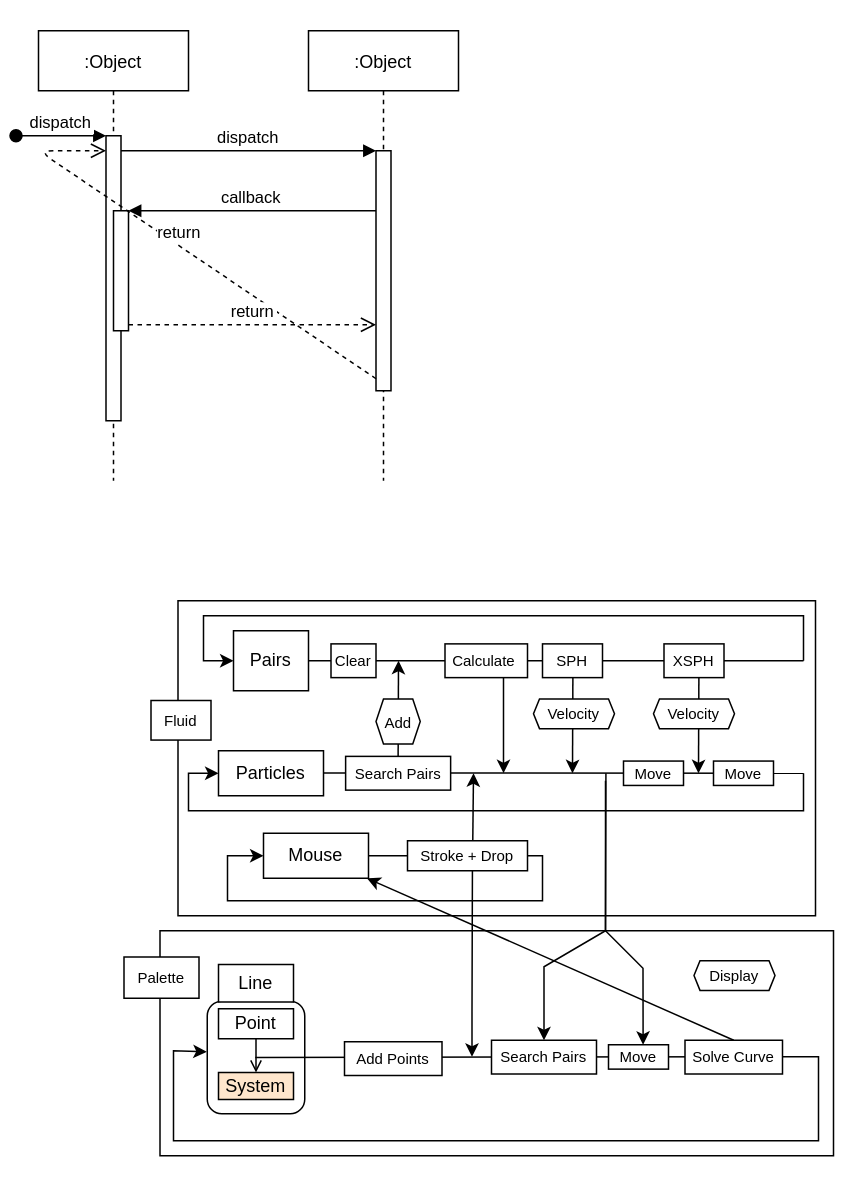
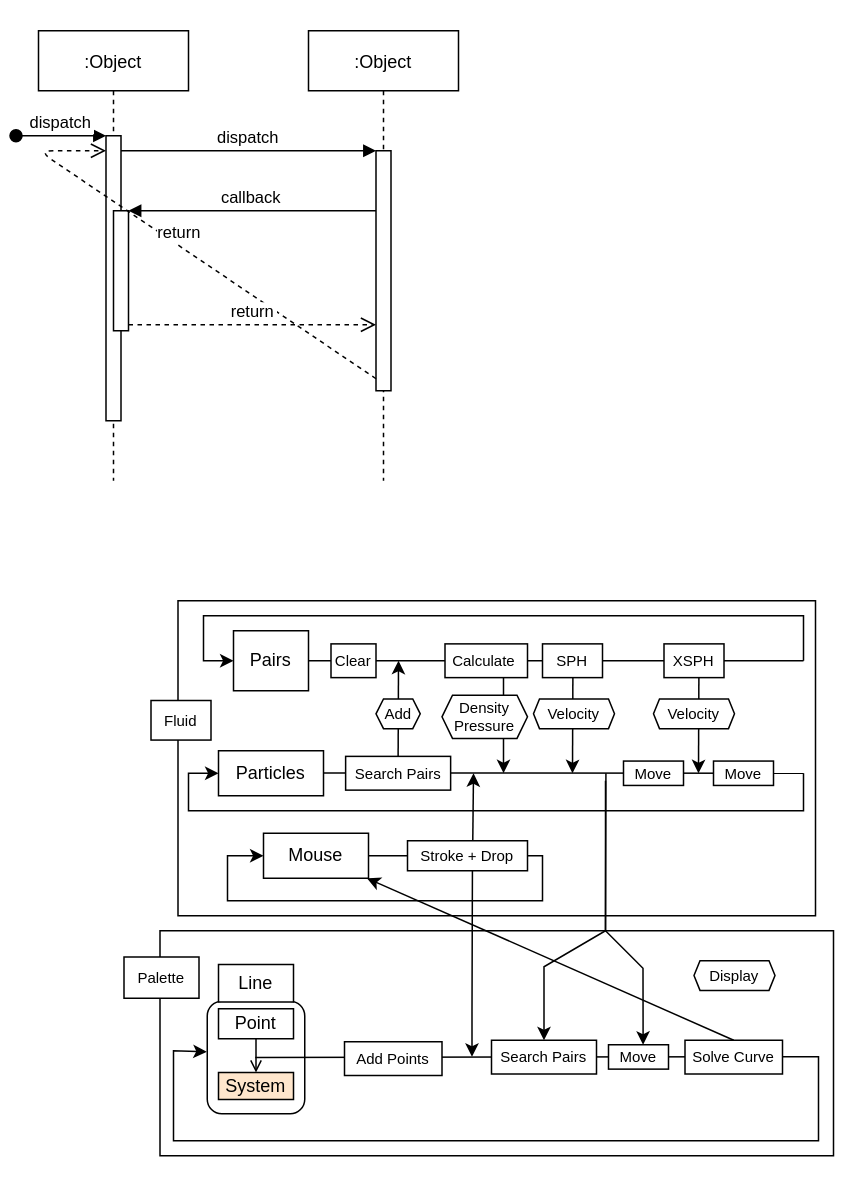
  <mxCell id="0" />
  <mxCell id="1" parent="0" />
  <mxCell id="2" value="" style="rounded=0;whiteSpace=wrap;html=1;fontSize=10;" vertex="1" parent="1"><mxGeometry x="101" y="620" width="449" height="150" as="geometry" /></mxCell>
  <mxCell id="3" value="" style="rounded=1;whiteSpace=wrap;html=1;fontSize=10;" vertex="1" parent="1"><mxGeometry x="132.5" y="667" width="65" height="75" as="geometry" /></mxCell>
  <mxCell id="4" value="" style="endArrow=classic;html=1;rounded=0;fontSize=10;entryX=-0.005;entryY=0.449;entryDx=0;entryDy=0;entryPerimeter=0;" edge="1" parent="1" target="3"><mxGeometry width="50" height="50" relative="1" as="geometry"><mxPoint x="164.5" y="704.43" as="sourcePoint" /><mxPoint x="100" y="630" as="targetPoint" /><Array as="points"><mxPoint x="540" y="704" /><mxPoint x="540" y="760" /><mxPoint x="110" y="760" /><mxPoint x="110" y="700" /></Array></mxGeometry></mxCell>
  <mxCell id="5" value="" style="rounded=0;whiteSpace=wrap;html=1;fontSize=10;" vertex="1" parent="1"><mxGeometry x="113" y="400" width="425" height="210" as="geometry" /></mxCell>
  <mxCell id="6" value=":Object" style="shape=umlLifeline;perimeter=lifelinePerimeter;container=1;collapsible=0;recursiveResize=0;rounded=0;shadow=0;strokeWidth=1;" parent="1" vertex="1"><mxGeometry x="20" y="20" width="100" height="300" as="geometry" /></mxCell>
  <mxCell id="7" value="" style="points=[];perimeter=orthogonalPerimeter;rounded=0;shadow=0;strokeWidth=1;" parent="6" vertex="1"><mxGeometry x="45" y="70" width="10" height="190" as="geometry" /></mxCell>
  <mxCell id="8" value="dispatch" style="verticalAlign=bottom;startArrow=oval;endArrow=block;startSize=8;shadow=0;strokeWidth=1;" parent="6" target="7" edge="1"><mxGeometry relative="1" as="geometry"><mxPoint x="-15" y="70" as="sourcePoint" /></mxGeometry></mxCell>
  <mxCell id="9" value="" style="points=[];perimeter=orthogonalPerimeter;rounded=0;shadow=0;strokeWidth=1;" parent="6" vertex="1"><mxGeometry x="50" y="120" width="10" height="80" as="geometry" /></mxCell>
  <mxCell id="10" value=":Object" style="shape=umlLifeline;perimeter=lifelinePerimeter;container=1;collapsible=0;recursiveResize=0;rounded=0;shadow=0;strokeWidth=1;" parent="1" vertex="1"><mxGeometry x="200" y="20" width="100" height="300" as="geometry" /></mxCell>
  <mxCell id="11" value="" style="points=[];perimeter=orthogonalPerimeter;rounded=0;shadow=0;strokeWidth=1;" parent="10" vertex="1"><mxGeometry x="45" y="80" width="10" height="160" as="geometry" /></mxCell>
  <mxCell id="12" value="return" style="verticalAlign=bottom;endArrow=open;dashed=1;endSize=8;exitX=0;exitY=0.95;shadow=0;strokeWidth=1;" parent="1" source="11" target="7" edge="1"><mxGeometry relative="1" as="geometry"><mxPoint x="175" y="176" as="targetPoint" /><Array as="points"><mxPoint x="20" y="100" /></Array></mxGeometry></mxCell>
  <mxCell id="13" value="dispatch" style="verticalAlign=bottom;endArrow=block;entryX=0;entryY=0;shadow=0;strokeWidth=1;" parent="1" source="7" target="11" edge="1"><mxGeometry relative="1" as="geometry"><mxPoint x="175" y="100" as="sourcePoint" /></mxGeometry></mxCell>
  <mxCell id="14" value="callback" style="verticalAlign=bottom;endArrow=block;entryX=1;entryY=0;shadow=0;strokeWidth=1;" parent="1" source="11" target="9" edge="1"><mxGeometry relative="1" as="geometry"><mxPoint x="140" y="140" as="sourcePoint" /></mxGeometry></mxCell>
  <mxCell id="15" value="return" style="verticalAlign=bottom;endArrow=open;dashed=1;endSize=8;exitX=1;exitY=0.95;shadow=0;strokeWidth=1;" parent="1" source="9" target="11" edge="1"><mxGeometry relative="1" as="geometry"><mxPoint x="140" y="197" as="targetPoint" /></mxGeometry></mxCell>
  <mxCell id="16" value="Pairs" style="rounded=0;whiteSpace=wrap;html=1;" vertex="1" parent="1"><mxGeometry x="150" y="420" width="50" height="40" as="geometry" /></mxCell>
  <mxCell id="17" value="Particles" style="rounded=0;whiteSpace=wrap;html=1;" vertex="1" parent="1"><mxGeometry x="140" y="500" width="70" height="30" as="geometry" /></mxCell>
  <mxCell id="18" value="" style="endArrow=none;html=1;rounded=0;exitX=1;exitY=0.5;exitDx=0;exitDy=0;" edge="1" parent="1" source="16"><mxGeometry width="50" height="50" relative="1" as="geometry"><mxPoint x="200" y="440" as="sourcePoint" /><mxPoint x="530" y="440" as="targetPoint" /></mxGeometry></mxCell>
  <mxCell id="19" value="" style="endArrow=none;html=1;rounded=0;exitX=1;exitY=0.5;exitDx=0;exitDy=0;" edge="1" parent="1"><mxGeometry width="50" height="50" relative="1" as="geometry"><mxPoint x="210" y="514.76" as="sourcePoint" /><mxPoint x="530" y="515" as="targetPoint" /></mxGeometry></mxCell>
  <mxCell id="20" value="&lt;font style=&quot;font-size: 10px;&quot;&gt;Search Pairs&lt;/font&gt;" style="rounded=0;whiteSpace=wrap;html=1;" vertex="1" parent="1"><mxGeometry x="224.75" y="503.75" width="70" height="22.5" as="geometry" /></mxCell>
  <mxCell id="21" value="" style="endArrow=classic;html=1;rounded=0;fontSize=10;exitX=0.5;exitY=0;exitDx=0;exitDy=0;" edge="1" parent="1" source="20"><mxGeometry width="50" height="50" relative="1" as="geometry"><mxPoint x="260" y="470" as="sourcePoint" /><mxPoint x="260" y="440" as="targetPoint" /></mxGeometry></mxCell>
  <mxCell id="22" value="&lt;span style=&quot;font-size: 10px;&quot;&gt;Clear&lt;/span&gt;" style="rounded=0;whiteSpace=wrap;html=1;" vertex="1" parent="1"><mxGeometry x="215" y="428.75" width="30" height="22.5" as="geometry" /></mxCell>
  <mxCell id="23" value="&lt;span style=&quot;font-size: 10px;&quot;&gt;Calculate&amp;nbsp;&lt;/span&gt;" style="rounded=0;whiteSpace=wrap;html=1;" vertex="1" parent="1"><mxGeometry x="291" y="428.75" width="55" height="22.5" as="geometry" /></mxCell>
  <mxCell id="24" value="" style="endArrow=classic;html=1;rounded=0;fontSize=10;exitX=0.709;exitY=1.004;exitDx=0;exitDy=0;exitPerimeter=0;" edge="1" parent="1" source="23"><mxGeometry width="50" height="50" relative="1" as="geometry"><mxPoint x="330.015" y="457.25" as="sourcePoint" /><mxPoint x="330" y="514.92" as="targetPoint" /></mxGeometry></mxCell>
  <mxCell id="25" value="&lt;span style=&quot;font-size: 10px;&quot;&gt;Move&lt;/span&gt;" style="rounded=0;whiteSpace=wrap;html=1;" vertex="1" parent="1"><mxGeometry x="410" y="506.88" width="40" height="16.25" as="geometry" /></mxCell>
  <mxCell id="26" value="" style="endArrow=classic;html=1;rounded=0;fontSize=10;exitX=0.75;exitY=1;exitDx=0;exitDy=0;" edge="1" parent="1"><mxGeometry width="50" height="50" relative="1" as="geometry"><mxPoint x="376.25" y="451.25" as="sourcePoint" /><mxPoint x="376" y="515" as="targetPoint" /></mxGeometry></mxCell>
  <mxCell id="27" value="&lt;span style=&quot;font-size: 10px;&quot;&gt;SPH&lt;/span&gt;" style="rounded=0;whiteSpace=wrap;html=1;" vertex="1" parent="1"><mxGeometry x="356" y="428.75" width="40" height="22.5" as="geometry" /></mxCell>
  <mxCell id="28" value="&lt;span style=&quot;font-size: 10px;&quot;&gt;XSPH&lt;/span&gt;" style="rounded=0;whiteSpace=wrap;html=1;" vertex="1" parent="1"><mxGeometry x="437" y="428.75" width="40" height="22.5" as="geometry" /></mxCell>
  <mxCell id="29" value="" style="endArrow=classic;html=1;rounded=0;fontSize=10;exitX=0.75;exitY=1;exitDx=0;exitDy=0;" edge="1" parent="1"><mxGeometry width="50" height="50" relative="1" as="geometry"><mxPoint x="460.25" y="451.25" as="sourcePoint" /><mxPoint x="460" y="515" as="targetPoint" /></mxGeometry></mxCell>
  <mxCell id="30" value="&lt;span style=&quot;font-size: 10px;&quot;&gt;Move&lt;/span&gt;" style="rounded=0;whiteSpace=wrap;html=1;" vertex="1" parent="1"><mxGeometry x="470" y="506.88" width="40" height="16.25" as="geometry" /></mxCell>
  <mxCell id="31" value="" style="endArrow=classic;html=1;rounded=0;fontSize=10;entryX=0;entryY=0.5;entryDx=0;entryDy=0;" edge="1" parent="1" target="17"><mxGeometry width="50" height="50" relative="1" as="geometry"><mxPoint x="530" y="515" as="sourcePoint" /><mxPoint x="120" y="490" as="targetPoint" /><Array as="points"><mxPoint x="530" y="540" /><mxPoint x="120" y="540" /><mxPoint x="120" y="515" /></Array></mxGeometry></mxCell>
  <mxCell id="32" value="" style="endArrow=classic;html=1;rounded=0;fontSize=10;entryX=0;entryY=0.5;entryDx=0;entryDy=0;" edge="1" parent="1" target="16"><mxGeometry width="50" height="50" relative="1" as="geometry"><mxPoint x="530" y="440" as="sourcePoint" /><mxPoint x="130" y="470" as="targetPoint" /><Array as="points"><mxPoint x="530" y="410" /><mxPoint x="130" y="410" /><mxPoint x="130" y="440" /></Array></mxGeometry></mxCell>
  <mxCell id="33" value="&lt;span style=&quot;font-size: 10px;&quot;&gt;Fluid&lt;/span&gt;" style="rounded=0;whiteSpace=wrap;html=1;" vertex="1" parent="1"><mxGeometry x="95" y="466.5" width="40" height="26.38" as="geometry" /></mxCell>
- <mxCell id="34" value="Add" style="shape=hexagon;perimeter=hexagonPerimeter2;whiteSpace=wrap;html=1;fixedSize=1;fontSize=10;size=5;" vertex="1" parent="1"><mxGeometry x="245" y="465.5" width="29.5" height="30" as="geometry" /></mxCell>
+ <mxCell id="34" value="Add" style="shape=hexagon;perimeter=hexagonPerimeter2;whiteSpace=wrap;html=1;fixedSize=1;fontSize=10;size=5;" vertex="1" parent="1"><mxGeometry x="245" y="465.5" width="29.5" height="19.75" as="geometry" /></mxCell>
+ <mxCell id="35" value="Density Pressure" style="shape=hexagon;perimeter=hexagonPerimeter2;whiteSpace=wrap;html=1;fixedSize=1;fontSize=10;size=7;" vertex="1" parent="1"><mxGeometry x="289" y="463" width="57" height="28.75" as="geometry" /></mxCell>
  <mxCell id="36" value="Velocity" style="shape=hexagon;perimeter=hexagonPerimeter2;whiteSpace=wrap;html=1;fixedSize=1;fontSize=10;size=4;" vertex="1" parent="1"><mxGeometry x="350" y="465.5" width="54" height="19.75" as="geometry" /></mxCell>
  <mxCell id="37" value="Velocity" style="shape=hexagon;perimeter=hexagonPerimeter2;whiteSpace=wrap;html=1;fixedSize=1;fontSize=10;size=4;" vertex="1" parent="1"><mxGeometry x="430" y="465.5" width="54" height="19.75" as="geometry" /></mxCell>
  <mxCell id="38" value="Mouse" style="rounded=0;whiteSpace=wrap;html=1;" vertex="1" parent="1"><mxGeometry x="170" y="555" width="70" height="30" as="geometry" /></mxCell>
  <mxCell id="39" value="" style="endArrow=classic;html=1;rounded=0;fontSize=10;exitX=0.544;exitY=0.006;exitDx=0;exitDy=0;exitPerimeter=0;" edge="1" parent="1"><mxGeometry width="50" height="50" relative="1" as="geometry"><mxPoint x="309.52" y="560.12" as="sourcePoint" /><mxPoint x="310" y="515" as="targetPoint" /></mxGeometry></mxCell>
  <mxCell id="40" value="" style="endArrow=classic;html=1;rounded=0;fontSize=10;entryX=0;entryY=0.5;entryDx=0;entryDy=0;exitX=1;exitY=0.5;exitDx=0;exitDy=0;" edge="1" parent="1" source="38" target="38"><mxGeometry width="50" height="50" relative="1" as="geometry"><mxPoint x="250" y="570" as="sourcePoint" /><mxPoint x="166" y="570" as="targetPoint" /><Array as="points"><mxPoint x="356" y="570" /><mxPoint x="356" y="600" /><mxPoint x="146" y="600" /><mxPoint x="146" y="570" /></Array></mxGeometry></mxCell>
  <mxCell id="41" value="&lt;font style=&quot;font-size: 10px;&quot;&gt;Stroke + Drop&lt;/font&gt;" style="rounded=0;whiteSpace=wrap;html=1;" vertex="1" parent="1"><mxGeometry x="266" y="560" width="80" height="20" as="geometry" /></mxCell>
  <mxCell id="42" value="" style="endArrow=classic;html=1;rounded=0;fontSize=10;entryX=0.5;entryY=0;entryDx=0;entryDy=0;" edge="1" parent="1" target="44"><mxGeometry width="50" height="50" relative="1" as="geometry"><mxPoint x="398" y="520" as="sourcePoint" /><mxPoint x="238.1" y="691.888" as="targetPoint" /><Array as="points"><mxPoint x="398" y="620" /><mxPoint x="357" y="644" /></Array></mxGeometry></mxCell>
  <mxCell id="43" value="&lt;font style=&quot;font-size: 10px;&quot;&gt;Palette&lt;/font&gt;" style="rounded=0;whiteSpace=wrap;html=1;" vertex="1" parent="1"><mxGeometry x="77" y="637.5" width="50" height="27.5" as="geometry" /></mxCell>
  <mxCell id="44" value="&lt;font style=&quot;font-size: 10px;&quot;&gt;Search Pairs&lt;/font&gt;" style="rounded=0;whiteSpace=wrap;html=1;" vertex="1" parent="1"><mxGeometry x="322" y="693" width="70" height="22.5" as="geometry" /></mxCell>
  <mxCell id="45" value="Point" style="rounded=0;whiteSpace=wrap;html=1;" vertex="1" parent="1"><mxGeometry x="140" y="672" width="50" height="20" as="geometry" /></mxCell>
  <mxCell id="46" value="System" style="rounded=0;whiteSpace=wrap;html=1;fillColor=#ffe6cc;" vertex="1" parent="1"><mxGeometry x="140" y="714.5" width="50" height="18" as="geometry" /></mxCell>
  <mxCell id="47" value="" style="endArrow=open;html=1;rounded=0;fontSize=10;exitX=0.5;exitY=1;exitDx=0;exitDy=0;entryX=0.5;entryY=0;entryDx=0;entryDy=0;" edge="1" parent="1" source="45" target="46"><mxGeometry width="50" height="50" relative="1" as="geometry"><mxPoint x="330" y="612" as="sourcePoint" /><mxPoint x="380" y="562" as="targetPoint" /></mxGeometry></mxCell>
  <mxCell id="48" value="&lt;font style=&quot;font-size: 12px;&quot;&gt;Line&lt;/font&gt;" style="rounded=0;whiteSpace=wrap;html=1;fontSize=10;" vertex="1" parent="1"><mxGeometry x="140" y="642.5" width="50" height="25" as="geometry" /></mxCell>
  <mxCell id="49" value="&lt;span style=&quot;font-size: 10px;&quot;&gt;Solve Curve&lt;/span&gt;" style="rounded=0;whiteSpace=wrap;html=1;" vertex="1" parent="1"><mxGeometry x="451" y="693" width="65" height="22.5" as="geometry" /></mxCell>
  <mxCell id="50" value="" style="endArrow=classic;html=1;rounded=0;fontSize=10;exitX=0.541;exitY=1.002;exitDx=0;exitDy=0;exitPerimeter=0;" edge="1" parent="1" source="41"><mxGeometry width="50" height="50" relative="1" as="geometry"><mxPoint x="308.92" y="583.38" as="sourcePoint" /><mxPoint x="309" y="704" as="targetPoint" /><Array as="points"><mxPoint x="309" y="674" /></Array></mxGeometry></mxCell>
  <mxCell id="51" value="" style="endArrow=classic;html=1;rounded=0;fontSize=10;exitX=0.541;exitY=1.002;exitDx=0;exitDy=0;exitPerimeter=0;entryX=0.577;entryY=-0.001;entryDx=0;entryDy=0;entryPerimeter=0;" edge="1" parent="1" target="53"><mxGeometry width="50" height="50" relative="1" as="geometry"><mxPoint x="398.28" y="515.04" as="sourcePoint" /><mxPoint x="430" y="680" as="targetPoint" /><Array as="points"><mxPoint x="398" y="620" /><mxPoint x="423" y="645" /></Array></mxGeometry></mxCell>
  <mxCell id="52" value="&lt;span style=&quot;font-size: 10px;&quot;&gt;Add Points&lt;/span&gt;" style="rounded=0;whiteSpace=wrap;html=1;" vertex="1" parent="1"><mxGeometry x="224" y="694" width="65" height="22.5" as="geometry" /></mxCell>
  <mxCell id="53" value="&lt;span style=&quot;font-size: 10px;&quot;&gt;Move&lt;/span&gt;" style="rounded=0;whiteSpace=wrap;html=1;" vertex="1" parent="1"><mxGeometry x="400" y="696" width="40" height="16.25" as="geometry" /></mxCell>
  <mxCell id="54" value="" style="endArrow=classic;html=1;rounded=0;fontSize=10;exitX=0.5;exitY=0;exitDx=0;exitDy=0;" edge="1" parent="1" source="49" target="38"><mxGeometry width="50" height="50" relative="1" as="geometry"><mxPoint x="284" y="675" as="sourcePoint" /><mxPoint x="334" y="625" as="targetPoint" /></mxGeometry></mxCell>
  <mxCell id="55" value="Display" style="shape=hexagon;perimeter=hexagonPerimeter2;whiteSpace=wrap;html=1;fixedSize=1;fontSize=10;size=4;" vertex="1" parent="1"><mxGeometry x="457" y="640" width="54" height="19.75" as="geometry" /></mxCell>
